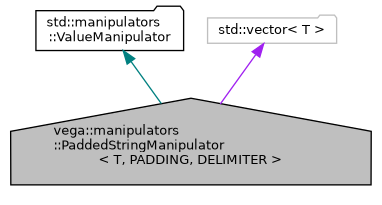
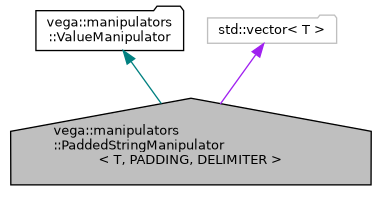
  digraph {
    node [color=black fillcolor=white fontname=Helvetica fontsize=10 shape=folder style=filled]
    edge [dir=back fontname=Helvetica fontsize=10 labelfontname=Helvetica labelfontsize=10 style=solid]
    n1 [fillcolor=grey75 fontcolor=black height=0.2 label="vega::manipulators\l::PaddedStringManipulator\l\< T, PADDING, DELIMITER \>" shape=house width=0.4]
-   n2 [height=0.2 label="std::manipulators\l::ValueManipulator" width=0.4]
+   n2 [height=0.2 label="vega::manipulators\l::ValueManipulator" width=0.4]
    n3 [color=grey75 height=0.2 label="std::vector\< T \>" width=0.4]
    n2 -> n1 [color=teal]
    n3 -> n1 [color=purple]
  }
